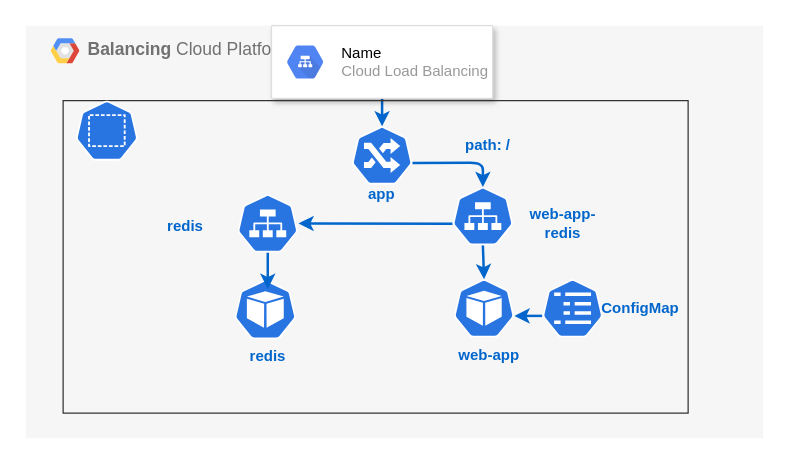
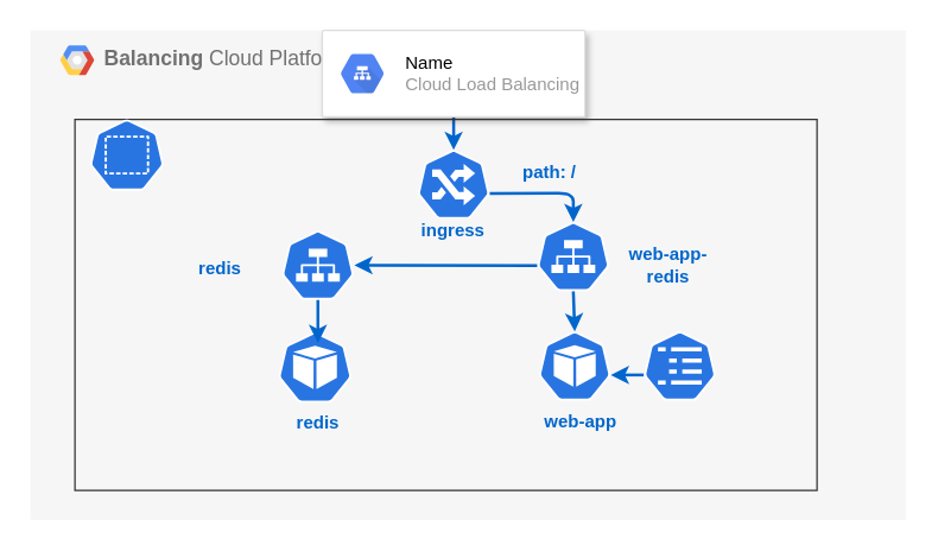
  <mxCell id="0" />
  <mxCell id="1" parent="0" />
  <mxCell id="2" value="&lt;b&gt;Balancing &lt;/b&gt;Cloud Platform" style="fillColor=#F6F6F6;strokeColor=none;shadow=0;gradientColor=none;fontSize=14;align=left;spacing=10;fontColor=#717171;9E9E9E;verticalAlign=top;spacingTop=-4;fontStyle=0;spacingLeft=40;html=1;" vertex="1" parent="1"><mxGeometry x="20" width="590" height="330" as="geometry" y="20" /></mxCell>
  <mxCell id="3" value="" style="shape=mxgraph.gcp2.google_cloud_platform;fillColor=#F6F6F6;strokeColor=none;shadow=0;gradientColor=none;" vertex="1" parent="2"><mxGeometry width="23" height="20" relative="1" as="geometry"><mxPoint x="20" y="10" as="offset" /></mxGeometry></mxCell>
  <mxCell id="4" value="" style="sketch=0;html=1;dashed=0;whitespace=wrap;fillColor=#2875E2;strokeColor=#ffffff;points=[[0.005,0.63,0],[0.1,0.2,0],[0.9,0.2,0],[0.5,0,0],[0.995,0.63,0],[0.72,0.99,0],[0.5,1,0],[0.28,0.99,0]];shape=mxgraph.kubernetes.icon;prIcon=pod" vertex="1" parent="2"><mxGeometry x="342.167" y="202.853" width="49.167" height="46.588" as="geometry" /></mxCell>
  <mxCell id="5" style="edgeStyle=none;html=1;exitX=0.995;exitY=0.63;exitDx=0;exitDy=0;exitPerimeter=0;entryX=0.5;entryY=0;entryDx=0;entryDy=0;entryPerimeter=0;strokeColor=#0066CC;strokeWidth=2;" edge="1" parent="2" source="6" target="12"><mxGeometry relative="1" as="geometry"><Array as="points"><mxPoint x="365.8" y="109.676" /></Array></mxGeometry></mxCell>
  <mxCell id="6" value="" style="sketch=0;html=1;dashed=0;whitespace=wrap;fillColor=#2875E2;strokeColor=#ffffff;points=[[0.005,0.63,0],[0.1,0.2,0],[0.9,0.2,0],[0.5,0,0],[0.995,0.63,0],[0.72,0.99,0],[0.5,1,0],[0.28,0.99,0]];shape=mxgraph.kubernetes.icon;prIcon=ing" vertex="1" parent="2"><mxGeometry x="260.583" y="80.559" width="49.167" height="46.588" as="geometry" /></mxCell>
  <mxCell id="7" style="edgeStyle=none;html=1;exitX=0.5;exitY=1;exitDx=0;exitDy=0;entryX=0.5;entryY=0;entryDx=0;entryDy=0;entryPerimeter=0;strokeColor=#0066CC;strokeWidth=2;" edge="1" parent="2" source="8" target="6"><mxGeometry relative="1" as="geometry" /></mxCell>
  <mxCell id="8" value="" style="strokeColor=#dddddd;shadow=1;strokeWidth=1;rounded=1;absoluteArcSize=1;arcSize=2;" vertex="1" parent="2"><mxGeometry x="196.667" width="177" height="58.235" as="geometry" /></mxCell>
  <mxCell id="9" value="&lt;font color=&quot;#000000&quot;&gt;Name&lt;/font&gt;&lt;br&gt;Cloud Load Balancing" style="sketch=0;dashed=0;connectable=0;html=1;fillColor=#5184F3;strokeColor=none;shape=mxgraph.gcp2.hexIcon;prIcon=cloud_load_balancing;part=1;labelPosition=right;verticalLabelPosition=middle;align=left;verticalAlign=middle;spacingLeft=5;fontColor=#999999;fontSize=12;" vertex="1" parent="8"><mxGeometry y="0.5" width="44" height="39" relative="1" as="geometry"><mxPoint x="5" y="-19.5" as="offset" /></mxGeometry></mxCell>
  <mxCell id="10" style="edgeStyle=none;html=1;exitX=0.5;exitY=1;exitDx=0;exitDy=0;exitPerimeter=0;entryX=0.5;entryY=0;entryDx=0;entryDy=0;entryPerimeter=0;strokeColor=#0066CC;strokeWidth=2;" edge="1" parent="2" source="12" target="4"><mxGeometry relative="1" as="geometry" /></mxCell>
  <mxCell id="11" style="edgeStyle=none;html=1;exitX=0.005;exitY=0.63;exitDx=0;exitDy=0;exitPerimeter=0;strokeColor=#0066CC;strokeWidth=2;" edge="1" parent="2" source="12" target="18"><mxGeometry relative="1" as="geometry" /></mxCell>
  <mxCell id="12" value="" style="sketch=0;html=1;dashed=0;whitespace=wrap;fillColor=#2875E2;strokeColor=#ffffff;points=[[0.005,0.63,0],[0.1,0.2,0],[0.9,0.2,0],[0.5,0,0],[0.995,0.63,0],[0.72,0.99,0],[0.5,1,0],[0.28,0.99,0]];shape=mxgraph.kubernetes.icon;prIcon=svc" vertex="1" parent="2"><mxGeometry x="341.217" y="129.088" width="49.167" height="46.588" as="geometry" /></mxCell>
  <mxCell id="13" style="edgeStyle=none;html=1;exitX=0.005;exitY=0.63;exitDx=0;exitDy=0;exitPerimeter=0;entryX=0.995;entryY=0.63;entryDx=0;entryDy=0;entryPerimeter=0;strokeColor=#0066CC;strokeWidth=2;" edge="1" parent="2" source="14" target="4"><mxGeometry relative="1" as="geometry" /></mxCell>
  <mxCell id="14" value="" style="sketch=0;html=1;dashed=0;whitespace=wrap;fillColor=#2875E2;strokeColor=#ffffff;points=[[0.005,0.63,0],[0.1,0.2,0],[0.9,0.2,0],[0.5,0,0],[0.995,0.63,0],[0.72,0.99,0],[0.5,1,0],[0.28,0.99,0]];shape=mxgraph.kubernetes.icon;prIcon=cm" vertex="1" parent="2"><mxGeometry x="413.0" y="202.853" width="49.167" height="46.588" as="geometry" /></mxCell>
  <mxCell id="15" value="" style="group" vertex="1" connectable="0" parent="2"><mxGeometry x="167.167" y="134.912" width="56.553" height="145.088" as="geometry" /></mxCell>
  <mxCell id="16" value="" style="sketch=0;html=1;dashed=0;whitespace=wrap;fillColor=#2875E2;strokeColor=#ffffff;points=[[0.005,0.63,0],[0.1,0.2,0],[0.9,0.2,0],[0.5,0,0],[0.995,0.63,0],[0.72,0.99,0],[0.5,1,0],[0.28,0.99,0]];shape=mxgraph.kubernetes.icon;prIcon=pod" vertex="1" parent="15"><mxGeometry y="48.529" width="49.167" height="87.353" as="geometry" /></mxCell>
  <mxCell id="17" style="edgeStyle=none;html=1;exitX=0.5;exitY=1;exitDx=0;exitDy=0;exitPerimeter=0;entryX=0.54;entryY=0.311;entryDx=0;entryDy=0;entryPerimeter=0;strokeColor=#0066CC;strokeWidth=2;" edge="1" parent="15" source="18" target="16"><mxGeometry relative="1" as="geometry" /></mxCell>
  <mxCell id="18" value="" style="sketch=0;html=1;dashed=0;whitespace=wrap;fillColor=#2875E2;strokeColor=#ffffff;points=[[0.005,0.63,0],[0.1,0.2,0],[0.9,0.2,0],[0.5,0,0],[0.995,0.63,0],[0.72,0.99,0],[0.5,1,0],[0.28,0.99,0]];shape=mxgraph.kubernetes.icon;prIcon=svc" vertex="1" parent="15"><mxGeometry x="1.967" width="49.167" height="46.588" as="geometry" /></mxCell>
  <mxCell id="19" value="&lt;b&gt;redis&lt;/b&gt;" style="text;html=1;strokeColor=none;fillColor=none;align=center;verticalAlign=middle;whiteSpace=wrap;rounded=0;fontColor=#0066CC;" vertex="1" parent="15"><mxGeometry x="-3.447" y="115.088" width="60" height="30" as="geometry" /></mxCell>
- <mxCell id="20" value="&lt;font color=&quot;#0066cc&quot;&gt;&lt;b&gt;app&lt;/b&gt;&lt;br&gt;&lt;/font&gt;" style="text;html=1;strokeColor=none;fillColor=none;align=center;verticalAlign=middle;whiteSpace=wrap;rounded=0;" vertex="1" parent="2"><mxGeometry x="255.17" y="120" width="60" height="30" as="geometry" /></mxCell>
+ <mxCell id="20" value="&lt;font color=&quot;#0066cc&quot;&gt;&lt;b&gt;ingress&lt;/b&gt;&lt;br&gt;&lt;/font&gt;" style="text;html=1;strokeColor=none;fillColor=none;align=center;verticalAlign=middle;whiteSpace=wrap;rounded=0;" vertex="1" parent="2"><mxGeometry x="255.17" y="120" width="60" height="30" as="geometry" /></mxCell>
  <mxCell id="21" value="&lt;b&gt;redis&lt;/b&gt;" style="text;html=1;strokeColor=none;fillColor=none;align=center;verticalAlign=middle;whiteSpace=wrap;rounded=0;fontColor=#0066CC;" vertex="1" parent="2"><mxGeometry x="98" y="145.68" width="60" height="30" as="geometry" /></mxCell>
  <mxCell id="22" value="&lt;b&gt;web-app&lt;/b&gt;" style="text;html=1;strokeColor=none;fillColor=none;align=center;verticalAlign=middle;whiteSpace=wrap;rounded=0;fontColor=#0066CC;" vertex="1" parent="2"><mxGeometry x="341.22" y="249.44" width="60" height="30" as="geometry" /></mxCell>
- <mxCell id="23" value="&lt;b&gt;path: /&lt;/b&gt;" style="text;html=1;strokeColor=none;fillColor=none;align=center;verticalAlign=middle;whiteSpace=wrap;rounded=0;fontColor=#0066CC;" vertex="1" parent="2"><mxGeometry x="340" y="80.56" width="60" height="30" as="geometry" /></mxCell>
- <mxCell id="24" value="&lt;b&gt;ConfigMap&lt;/b&gt;" style="text;html=1;strokeColor=none;fillColor=none;align=center;verticalAlign=middle;whiteSpace=wrap;rounded=0;fontColor=#0066CC;" vertex="1" parent="2"><mxGeometry x="462.17" y="211.15" width="60" height="30" as="geometry" /></mxCell>
+ <mxCell id="23" value="&lt;b&gt;path: /&lt;/b&gt;" style="text;html=1;strokeColor=none;fillColor=none;align=center;verticalAlign=middle;whiteSpace=wrap;rounded=0;fontColor=#0066CC;" vertex="1" parent="2"><mxGeometry x="320" y="80.56" width="60" height="30" as="geometry" /></mxCell>
  <mxCell id="25" value="&lt;b&gt;web-app-redis&lt;/b&gt;" style="text;html=1;strokeColor=none;fillColor=none;align=center;verticalAlign=middle;whiteSpace=wrap;rounded=0;fontColor=#0066CC;" vertex="1" parent="1"><mxGeometry x="420" y="163.38" width="60" height="30" as="geometry" /></mxCell>
  <mxCell id="26" value="" style="rounded=0;whiteSpace=wrap;html=1;fontColor=#0066CC;fillColor=none;strokeColor=#333333;" vertex="1" parent="1"><mxGeometry x="50" y="80" width="500" height="250" as="geometry" /></mxCell>
  <mxCell id="27" value="" style="sketch=0;html=1;dashed=0;whitespace=wrap;fillColor=#2875E2;strokeColor=#ffffff;points=[[0.005,0.63,0],[0.1,0.2,0],[0.9,0.2,0],[0.5,0,0],[0.995,0.63,0],[0.72,0.99,0],[0.5,1,0],[0.28,0.99,0]];shape=mxgraph.kubernetes.icon;prIcon=ns;fontColor=#0066CC;" vertex="1" parent="1"><mxGeometry x="60" y="80" width="50" height="48" as="geometry" /></mxCell>
